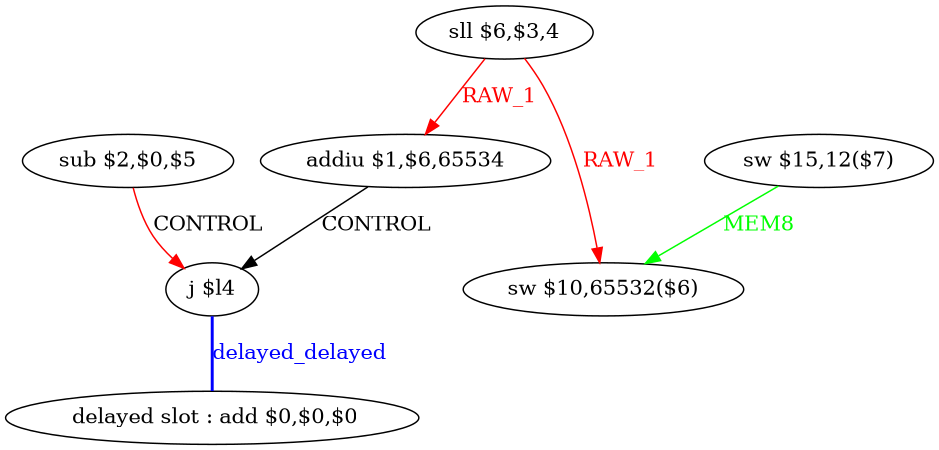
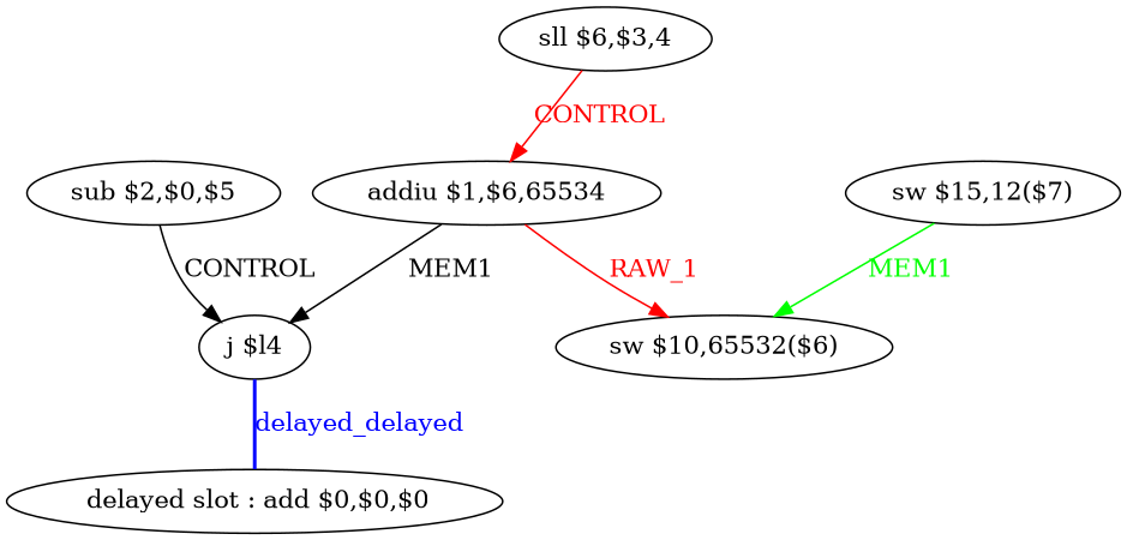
  digraph {
    node [shape=ellipse]
    n1 [label=" delayed slot : add $0,$0,$0"]
    n2 [label="j $l4"]
    n3 [label="sub $2,$0,$5"]
    n4 [label="sll $6,$3,4"]
    n5 [label="addiu $1,$6,65534"]
    n6 [label="sw $10,65532($6)"]
    n7 [label="sw $15,12($7)"]
    n2 -> n1 [color=blue dir=none fontcolor=blue label=delayed_delayed style=bold]
-   n3 -> n2 [label=CONTROL color=red]
-   n4 -> n5 [color=red fontcolor=red label=RAW_1]
-   n4 -> n6 [color=red fontcolor=red label=RAW_1]
-   n5 -> n2 [label=CONTROL]
-   n7 -> n6 [color=green fontcolor=green label=MEM8]
+   n3 -> n2 [label=CONTROL]
+   n4 -> n5 [color=red fontcolor=red label=CONTROL]
+   n5 -> n6 [color=red fontcolor=red label=RAW_1]
+   n5 -> n2 [label=MEM1]
+   n7 -> n6 [color=green fontcolor=green label=MEM1]
  }
